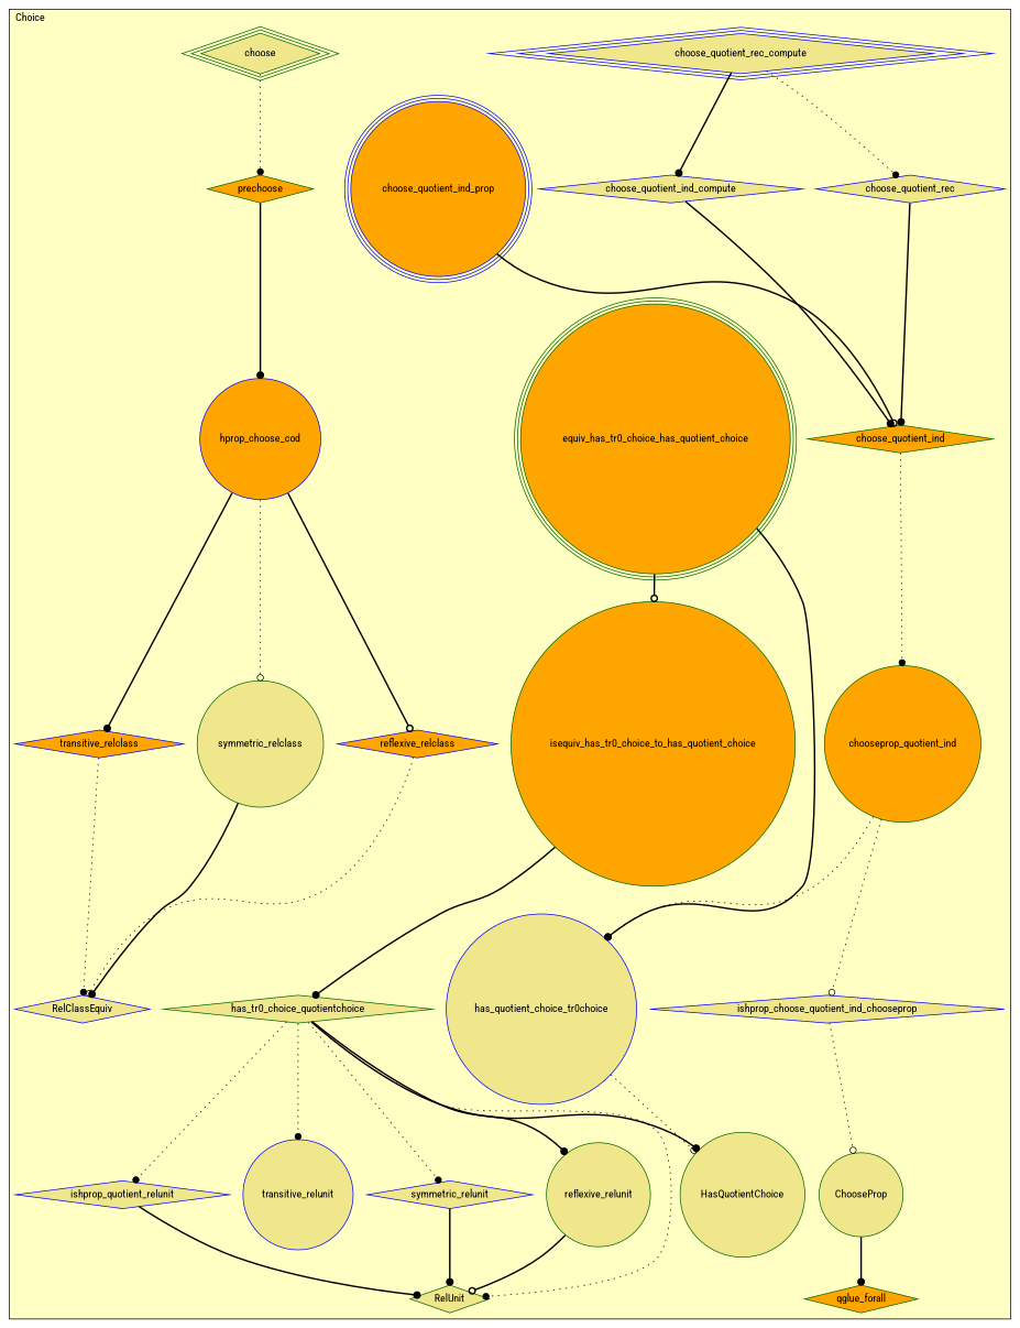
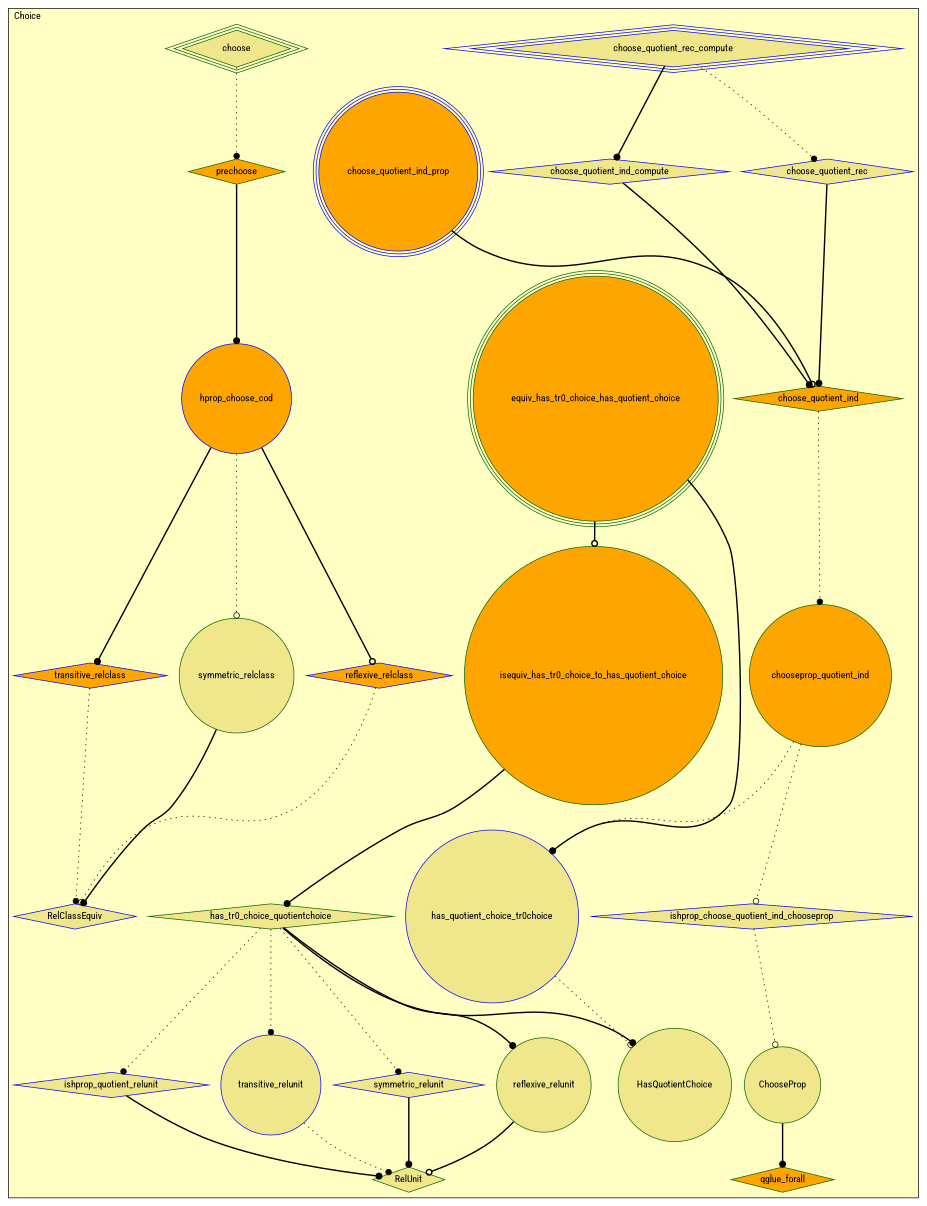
  digraph {
    fontname="Roboto Condensed"
    node [color=blue fillcolor=khaki fontname="Roboto Condensed" shape=diamond style=filled]
    edge [arrowhead=dot fontname="Roboto Condensed" style=bold]
    n1 [label=choose_quotient_rec_compute peripheries=3]
    n2 [label=choose_quotient_ind_compute]
    n3 [label=choose_quotient_rec]
    n4 [fillcolor=orange label=choose_quotient_ind_prop peripheries=3 shape=circle]
    n5 [color=darkgreen fillcolor=orange label=choose_quotient_ind]
    n6 [color=darkgreen fillcolor=orange label=chooseprop_quotient_ind shape=circle]
    n7 [label=ishprop_choose_quotient_ind_chooseprop]
    n8 [color=darkgreen label=ChooseProp shape=circle]
    n9 [color=darkgreen fillcolor=orange label=qglue_forall]
    n10 [color=darkgreen fillcolor=orange label=equiv_has_tr0_choice_has_quotient_choice peripheries=3 shape=circle]
    n11 [color=darkgreen fillcolor=orange label=isequiv_has_tr0_choice_to_has_quotient_choice shape=circle]
    n12 [label=has_quotient_choice_tr0choice shape=circle]
    n13 [color=darkgreen label=has_tr0_choice_quotientchoice]
    n14 [label=ishprop_quotient_relunit]
    n15 [label=transitive_relunit shape=circle]
    n16 [label=symmetric_relunit]
    n17 [color=darkgreen label=reflexive_relunit shape=circle]
    n18 [color=darkgreen label=RelUnit]
    n19 [color=darkgreen label=choose peripheries=3]
    n20 [color=darkgreen fillcolor=orange label=prechoose]
    n21 [fillcolor=orange label=hprop_choose_cod shape=circle]
    n22 [fillcolor=orange label=transitive_relclass]
    n23 [color=darkgreen label=symmetric_relclass shape=circle]
    n24 [fillcolor=orange label=reflexive_relclass]
    n25 [label=RelClassEquiv]
    n26 [color=darkgreen label=HasQuotientChoice shape=circle]
    subgraph cluster_1 {
      fillcolor="#FFFFC3"
      label=Choice
      labeljust=l
      style=filled
      n1
      n2
      n3
      n4
      n5
      n6
      n7
      n8
      n9
      n10
      n11
      n12
      n13
      n14
      n15
      n16
      n17
      n18
      n19
      n20
      n21
      n22
      n23
      n24
      n25
      n26
    }
    n1 -> n2
    n1 -> n3 [style=dotted]
    n2 -> n5
    n3 -> n5
    n4 -> n5 [arrowhead=odot]
    n5 -> n6 [style=dotted]
    n6 -> n7 [arrowhead=odot style=dotted]
    n6 -> n12 [style=dotted]
    n7 -> n8 [arrowhead=odot style=dotted]
    n8 -> n9
    n10 -> n11 [arrowhead=odot]
    n10 -> n12 [arrowhead=odot]
    n11 -> n13
    n12 -> n26 [arrowhead=odot style=dotted]
    n13 -> n14 [style=dotted]
    n13 -> n15 [style=dotted]
    n13 -> n16 [style=dotted]
    n13 -> n17
    n13 -> n26
    n14 -> n18
-   n13 -> n18 [style=dotted]
+   n15 -> n18 [style=dotted]
    n16 -> n18
    n17 -> n18 [arrowhead=odot]
    n19 -> n20 [style=dotted]
    n20 -> n21
    n21 -> n22
    n21 -> n23 [arrowhead=odot style=dotted]
    n21 -> n24 [arrowhead=odot]
    n22 -> n25 [style=dotted]
    n23 -> n25
    n24 -> n25 [arrowhead=odot style=dotted]
  }
